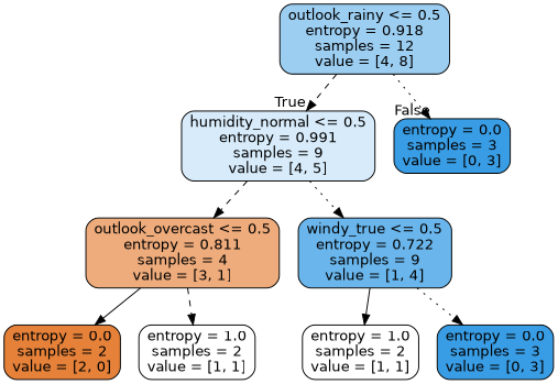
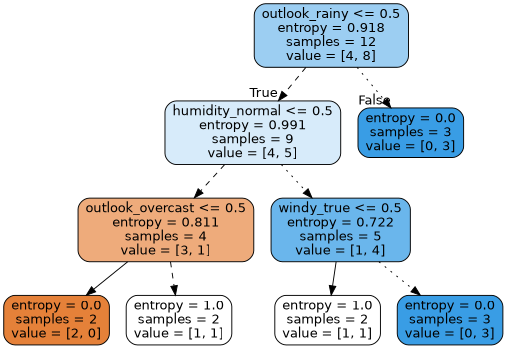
  digraph {
    node [color=black fillcolor="#399de5" fontname=helvetica shape=box style="filled, rounded"]
    edge [fontname=helvetica style=dashed]
    n1 [fillcolor="#9ccef2" label="outlook_rainy <= 0.5\nentropy = 0.918\nsamples = 12\nvalue = [4, 8]"]
    n2 [fillcolor="#d7ebfa" label="humidity_normal <= 0.5\nentropy = 0.991\nsamples = 9\nvalue = [4, 5]"]
    n3 [label="entropy = 0.0\nsamples = 3\nvalue = [0, 3]"]
    n4 [fillcolor="#eeab7b" label="outlook_overcast <= 0.5\nentropy = 0.811\nsamples = 4\nvalue = [3, 1]"]
-   n5 [fillcolor="#6ab6ec" label="windy_true <= 0.5\nentropy = 0.722\nsamples = 9\nvalue = [1, 4]"]
+   n5 [fillcolor="#6ab6ec" label="windy_true <= 0.5\nentropy = 0.722\nsamples = 5\nvalue = [1, 4]"]
    n6 [fillcolor="#e58139" label="entropy = 0.0\nsamples = 2\nvalue = [2, 0]"]
    n7 [fillcolor="#ffffff" label="entropy = 1.0\nsamples = 2\nvalue = [1, 1]"]
    n8 [fillcolor="#ffffff" label="entropy = 1.0\nsamples = 2\nvalue = [1, 1]"]
    n9 [label="entropy = 0.0\nsamples = 3\nvalue = [0, 3]"]
    n1 -> n2 [headlabel=True labelangle=45 labeldistance=2.5]
    n1 -> n3 [headlabel=False labelangle=-45 labeldistance=2.5 style=dotted]
    n2 -> n4
    n2 -> n5 [style=dotted]
    n4 -> n6 [style=solid]
    n4 -> n7
    n5 -> n8 [style=solid]
    n5 -> n9 [style=dotted]
  }
